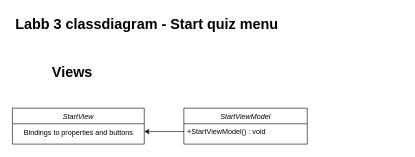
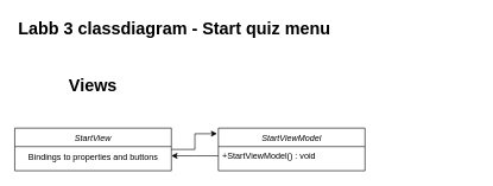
  <mxCell id="0" />
  <mxCell id="1" parent="0" />
  <mxCell id="2" value="&lt;h1&gt;Labb 3 classdiagram - Start quiz menu&lt;/h1&gt;" style="text;html=1;strokeColor=none;fillColor=none;spacing=5;spacingTop=-20;whiteSpace=wrap;overflow=hidden;rounded=0;" vertex="1" parent="1"><mxGeometry x="20" y="20" width="650" height="50" as="geometry" /></mxCell>
- <mxCell id="3" value="&lt;h1&gt;Views&lt;/h1&gt;" style="text;html=1;strokeColor=none;fillColor=none;spacing=5;spacingTop=-20;whiteSpace=wrap;overflow=hidden;rounded=0;align=center;" vertex="1" parent="1"><mxGeometry x="70" y="100" width="100" height="40" as="geometry" /></mxCell>
+ <mxCell id="3" value="&lt;h1&gt;Views&lt;/h1&gt;" style="text;html=1;strokeColor=none;fillColor=none;spacing=5;spacingTop=-20;whiteSpace=wrap;overflow=hidden;rounded=0;align=center;" vertex="1" parent="1"><mxGeometry x="80" y="100" width="100" height="40" as="geometry" /></mxCell>
  <mxCell id="4" value="StartViewModel" style="swimlane;fontStyle=2;align=center;verticalAlign=top;childLayout=stackLayout;horizontal=1;startSize=26;horizontalStack=0;resizeParent=1;resizeLast=0;collapsible=1;marginBottom=0;rounded=0;shadow=0;strokeWidth=1;" vertex="1" parent="1"><mxGeometry x="306" y="180" width="206" height="60" as="geometry"><mxRectangle x="230" y="140" width="160" height="26" as="alternateBounds" /></mxGeometry></mxCell>
  <mxCell id="5" value="+StartViewModel() : void" style="text;align=left;verticalAlign=top;spacingLeft=4;spacingRight=4;overflow=hidden;rotatable=0;points=[[0,0.5],[1,0.5]];portConstraint=eastwest;" vertex="1" parent="4"><mxGeometry y="26" width="206" height="26" as="geometry" /></mxCell>
+ <mxCell id="6" style="edgeStyle=orthogonalEdgeStyle;rounded=0;orthogonalLoop=1;jettySize=auto;html=1;entryX=-0.009;entryY=0.131;entryDx=0;entryDy=0;entryPerimeter=0;" edge="1" parent="1" source="7" target="4"><mxGeometry relative="1" as="geometry" /></mxCell>
  <mxCell id="7" value="StartView" style="swimlane;fontStyle=2;align=center;verticalAlign=top;childLayout=stackLayout;horizontal=1;startSize=26;horizontalStack=0;resizeParent=1;resizeLast=0;collapsible=1;marginBottom=0;rounded=0;shadow=0;strokeWidth=1;" vertex="1" parent="1"><mxGeometry x="20" y="180" width="220" height="60" as="geometry"><mxRectangle x="230" y="140" width="160" height="26" as="alternateBounds" /></mxGeometry></mxCell>
  <mxCell id="8" value="Bindings to properties and buttons" style="text;html=1;align=center;verticalAlign=middle;resizable=0;points=[];autosize=1;strokeColor=none;fillColor=none;" vertex="1" parent="7"><mxGeometry y="26" width="220" height="30" as="geometry" /></mxCell>
  <mxCell id="9" style="edgeStyle=orthogonalEdgeStyle;rounded=0;orthogonalLoop=1;jettySize=auto;html=1;entryX=1;entryY=0.5;entryDx=0;entryDy=0;" edge="1" parent="1" source="5"><mxGeometry relative="1" as="geometry"><mxPoint x="240" y="219" as="targetPoint" /></mxGeometry></mxCell>
